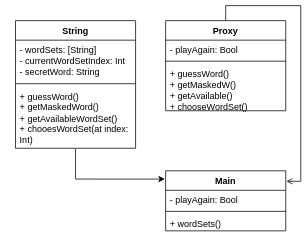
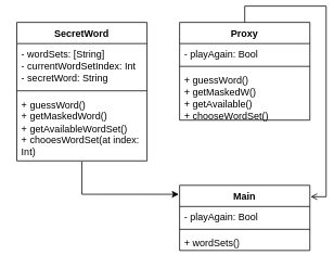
  <mxCell id="0" />
  <mxCell id="1" parent="0" />
- <mxCell id="2" value="String" style="swimlane;fontStyle=1;align=center;verticalAlign=top;childLayout=stackLayout;horizontal=1;startSize=26;horizontalStack=0;resizeParent=1;resizeParentMax=0;resizeLast=0;collapsible=1;marginBottom=0;whiteSpace=wrap;html=1;" vertex="1" parent="1"><mxGeometry x="20" y="20" width="160" height="170" as="geometry" /></mxCell>
+ <mxCell id="2" value="SecretWord" style="swimlane;fontStyle=1;align=center;verticalAlign=top;childLayout=stackLayout;horizontal=1;startSize=26;horizontalStack=0;resizeParent=1;resizeParentMax=0;resizeLast=0;collapsible=1;marginBottom=0;whiteSpace=wrap;html=1;" vertex="1" parent="1"><mxGeometry x="20" y="20" width="160" height="170" as="geometry" /></mxCell>
  <mxCell id="3" value="- wordSets: [String]&lt;br&gt;- currentWordSetIndex: Int&lt;br&gt;- secretWord: String" style="text;strokeColor=none;fillColor=none;align=left;verticalAlign=top;spacingLeft=4;spacingRight=4;overflow=hidden;rotatable=0;points=[[0,0.5],[1,0.5]];portConstraint=eastwest;whiteSpace=wrap;html=1;" vertex="1" parent="2"><mxGeometry y="26" width="160" height="54" as="geometry" /></mxCell>
  <mxCell id="4" value="" style="line;strokeWidth=1;fillColor=none;align=left;verticalAlign=middle;spacingTop=-1;spacingLeft=3;spacingRight=3;rotatable=0;labelPosition=right;points=[];portConstraint=eastwest;strokeColor=inherit;" vertex="1" parent="2"><mxGeometry y="80" width="160" height="8" as="geometry" /></mxCell>
  <mxCell id="5" value="+ guessWord()&lt;br&gt;+ getMaskedWord()&lt;br&gt;+ getAvailableWordSet()&lt;br&gt;+ chooesWordSet(at index: Int)" style="text;strokeColor=none;fillColor=none;align=left;verticalAlign=top;spacingLeft=4;spacingRight=4;overflow=hidden;rotatable=0;points=[[0,0.5],[1,0.5]];portConstraint=eastwest;whiteSpace=wrap;html=1;" vertex="1" parent="2"><mxGeometry y="88" width="160" height="82" as="geometry" /></mxCell>
  <mxCell id="6" value="Main" style="swimlane;fontStyle=1;align=center;verticalAlign=top;childLayout=stackLayout;horizontal=1;startSize=26;horizontalStack=0;resizeParent=1;resizeParentMax=0;resizeLast=0;collapsible=1;marginBottom=0;whiteSpace=wrap;html=1;" vertex="1" parent="1"><mxGeometry x="220" y="220" width="160" height="80" as="geometry" /></mxCell>
  <mxCell id="7" value="- playAgain: Bool" style="text;strokeColor=none;fillColor=none;align=left;verticalAlign=top;spacingLeft=4;spacingRight=4;overflow=hidden;rotatable=0;points=[[0,0.5],[1,0.5]];portConstraint=eastwest;whiteSpace=wrap;html=1;" vertex="1" parent="6"><mxGeometry y="26" width="160" height="24" as="geometry" /></mxCell>
  <mxCell id="8" value="" style="line;strokeWidth=1;fillColor=none;align=left;verticalAlign=middle;spacingTop=-1;spacingLeft=3;spacingRight=3;rotatable=0;labelPosition=right;points=[];portConstraint=eastwest;strokeColor=inherit;" vertex="1" parent="6"><mxGeometry y="50" width="160" height="8" as="geometry" /></mxCell>
  <mxCell id="9" value="+ wordSets()" style="text;strokeColor=none;fillColor=none;align=left;verticalAlign=top;spacingLeft=4;spacingRight=4;overflow=hidden;rotatable=0;points=[[0,0.5],[1,0.5]];portConstraint=eastwest;whiteSpace=wrap;html=1;" vertex="1" parent="6"><mxGeometry y="58" width="160" height="22" as="geometry" /></mxCell>
  <mxCell id="10" value="Proxy&lt;br&gt;" style="swimlane;fontStyle=1;align=center;verticalAlign=top;childLayout=stackLayout;horizontal=1;startSize=26;horizontalStack=0;resizeParent=1;resizeParentMax=0;resizeLast=0;collapsible=1;marginBottom=0;whiteSpace=wrap;html=1;" vertex="1" parent="1"><mxGeometry x="220" y="20" width="160" height="120" as="geometry" /></mxCell>
  <mxCell id="11" value="- playAgain: Bool" style="text;strokeColor=none;fillColor=none;align=left;verticalAlign=top;spacingLeft=4;spacingRight=4;overflow=hidden;rotatable=0;points=[[0,0.5],[1,0.5]];portConstraint=eastwest;whiteSpace=wrap;html=1;" vertex="1" parent="10"><mxGeometry y="26" width="160" height="24" as="geometry" /></mxCell>
  <mxCell id="12" value="" style="line;strokeWidth=1;fillColor=none;align=left;verticalAlign=middle;spacingTop=-1;spacingLeft=3;spacingRight=3;rotatable=0;labelPosition=right;points=[];portConstraint=eastwest;strokeColor=inherit;" vertex="1" parent="10"><mxGeometry y="50" width="160" height="8" as="geometry" /></mxCell>
  <mxCell id="13" value="+ guessWord()&lt;br&gt;+ getMaskedW()&lt;br&gt;+ getAvailable()&lt;br&gt;+ chooseWordSet()" style="text;strokeColor=none;fillColor=none;align=left;verticalAlign=top;spacingLeft=4;spacingRight=4;overflow=hidden;rotatable=0;points=[[0,0.5],[1,0.5]];portConstraint=eastwest;whiteSpace=wrap;html=1;" vertex="1" parent="10"><mxGeometry y="58" width="160" height="62" as="geometry" /></mxCell>
  <mxCell id="14" style="edgeStyle=orthogonalEdgeStyle;rounded=0;orthogonalLoop=1;jettySize=auto;html=1;exitX=0.5;exitY=0;exitDx=0;exitDy=0;entryX=1.006;entryY=0.175;entryDx=0;entryDy=0;entryPerimeter=0;endArrow=open;" edge="1" parent="1" source="10" target="6"><mxGeometry relative="1" as="geometry" /></mxCell>
  <mxCell id="15" style="edgeStyle=orthogonalEdgeStyle;rounded=0;orthogonalLoop=1;jettySize=auto;html=1;exitX=0.5;exitY=1.012;exitDx=0;exitDy=0;entryX=-0.006;entryY=0.138;entryDx=0;entryDy=0;entryPerimeter=0;exitPerimeter=0;" edge="1" parent="1" source="5" target="6"><mxGeometry relative="1" as="geometry"><mxPoint x="310" y="30" as="sourcePoint" /><mxPoint x="391" y="244" as="targetPoint" /></mxGeometry></mxCell>
